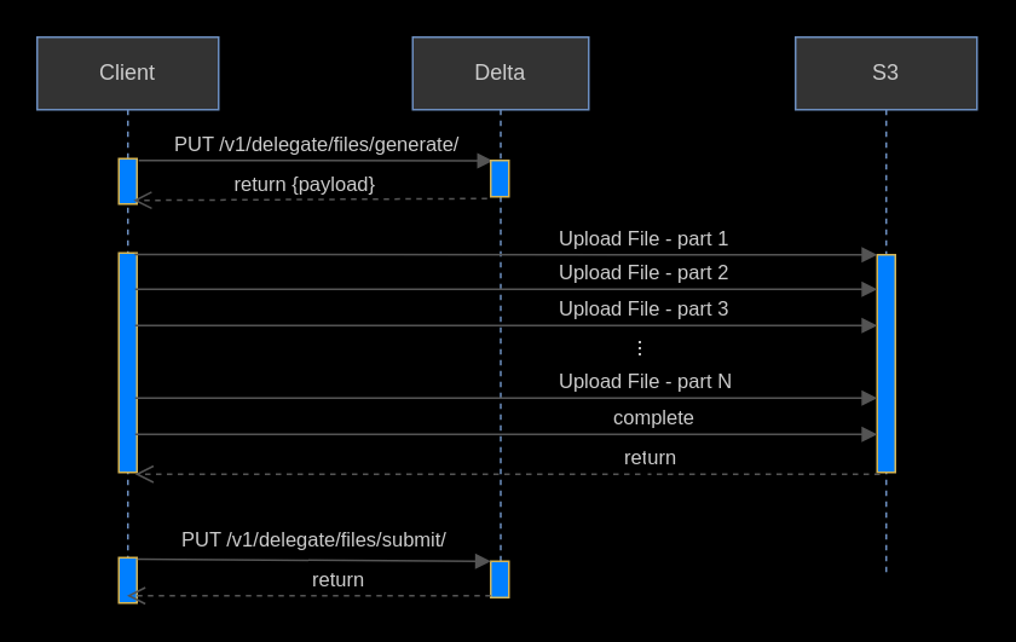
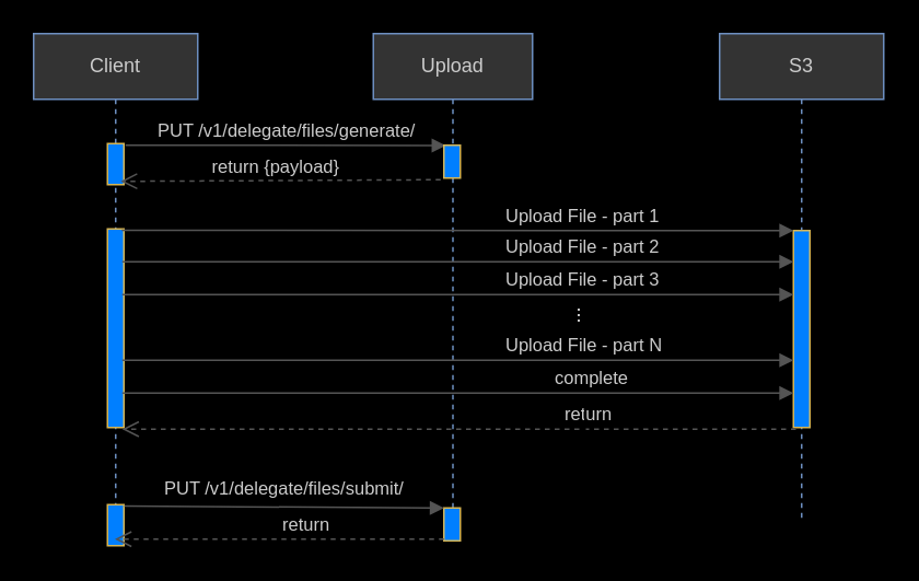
  <mxCell id="0" />
  <mxCell id="1" parent="0" />
  <mxCell id="2" value="Client" style="shape=umlLifeline;perimeter=lifelinePerimeter;whiteSpace=wrap;html=1;container=1;collapsible=0;recursiveResize=0;outlineConnect=0;fillColor=#333333;strokeColor=#6c8ebf;fontColor=#CCCCCC;" vertex="1" parent="1"><mxGeometry x="20" y="20" width="100" height="312" as="geometry" /></mxCell>
  <mxCell id="3" value="" style="html=1;points=[];perimeter=orthogonalPerimeter;fillColor=#007FFF;strokeColor=#d6b656;fontColor=#CCCCCC;" vertex="1" parent="2"><mxGeometry x="45" y="67" width="10" height="25" as="geometry" /></mxCell>
  <mxCell id="4" value="" style="html=1;points=[];perimeter=orthogonalPerimeter;fillColor=#007FFF;strokeColor=#d6b656;fontColor=#CCCCCC;" vertex="1" parent="2"><mxGeometry x="45" y="287" width="10" height="25" as="geometry" /></mxCell>
  <mxCell id="5" value="PUT /v1/delegate/files/generate/" style="html=1;verticalAlign=bottom;endArrow=block;entryX=0;entryY=0;labelBackgroundColor=none;strokeColor=#545454;fontColor=#CCCCCC;align=left;exitX=0.986;exitY=0.993;exitDx=0;exitDy=0;exitPerimeter=0;" edge="1" parent="2"><mxGeometry x="-0.816" relative="1" as="geometry"><mxPoint x="56.0" y="68" as="sourcePoint" /><mxPoint as="offset" /><mxPoint x="251.14" y="68.14" as="targetPoint" /></mxGeometry></mxCell>
  <mxCell id="6" value="return {payload}" style="html=1;verticalAlign=bottom;endArrow=open;dashed=1;endSize=8;exitX=0;exitY=0.95;labelBackgroundColor=none;strokeColor=#545454;fontColor=#CCCCCC;align=left;" edge="1" parent="2"><mxGeometry x="0.446" relative="1" as="geometry"><mxPoint x="53" y="90" as="targetPoint" /><mxPoint x="248" y="89" as="sourcePoint" /><mxPoint as="offset" /></mxGeometry></mxCell>
  <mxCell id="7" value="" style="html=1;points=[];perimeter=orthogonalPerimeter;fillColor=#007FFF;strokeColor=#d6b656;fontColor=#CCCCCC;" vertex="1" parent="2"><mxGeometry x="45" y="119" width="10" height="121" as="geometry" /></mxCell>
- <mxCell id="8" value="Delta" style="shape=umlLifeline;perimeter=lifelinePerimeter;whiteSpace=wrap;html=1;container=1;collapsible=0;recursiveResize=0;outlineConnect=0;fillColor=#333333;strokeColor=#6c8ebf;fontColor=#CCCCCC;" vertex="1" parent="1"><mxGeometry x="227" y="20" width="97" height="299" as="geometry" /></mxCell>
+ <mxCell id="8" value="Upload" style="shape=umlLifeline;perimeter=lifelinePerimeter;whiteSpace=wrap;html=1;container=1;collapsible=0;recursiveResize=0;outlineConnect=0;fillColor=#333333;strokeColor=#6c8ebf;fontColor=#CCCCCC;" vertex="1" parent="1"><mxGeometry x="227" y="20" width="97" height="299" as="geometry" /></mxCell>
  <mxCell id="9" value="" style="html=1;points=[];perimeter=orthogonalPerimeter;fillColor=#007FFF;strokeColor=#d6b656;fontColor=#007FFF;" vertex="1" parent="8"><mxGeometry x="43" y="68" width="10" height="20" as="geometry" /></mxCell>
  <mxCell id="10" value="" style="html=1;points=[];perimeter=orthogonalPerimeter;fillColor=#007FFF;strokeColor=#d6b656;fontColor=#007FFF;" vertex="1" parent="8"><mxGeometry x="43" y="289" width="10" height="20" as="geometry" /></mxCell>
  <mxCell id="11" value="S3" style="shape=umlLifeline;perimeter=lifelinePerimeter;whiteSpace=wrap;html=1;container=1;collapsible=0;recursiveResize=0;outlineConnect=0;fillColor=#333333;strokeColor=#6c8ebf;fontColor=#CCCCCC;" vertex="1" parent="1"><mxGeometry x="438" y="20" width="100" height="295" as="geometry" /></mxCell>
  <mxCell id="12" value="" style="html=1;points=[];perimeter=orthogonalPerimeter;fillColor=#007FFF;strokeColor=#d6b656;fontColor=#CCCCCC;" vertex="1" parent="11"><mxGeometry x="45" y="120" width="10" height="120" as="geometry" /></mxCell>
  <mxCell id="13" value="Upload File - part 1" style="html=1;verticalAlign=bottom;endArrow=block;entryX=0;entryY=0;labelBackgroundColor=none;strokeColor=#545454;fontColor=#CCCCCC;align=left;exitX=0.871;exitY=0.993;exitDx=0;exitDy=0;exitPerimeter=0;" edge="1" parent="1" target="12"><mxGeometry x="0.133" relative="1" as="geometry"><mxPoint x="73.71" y="139.86" as="sourcePoint" /><mxPoint as="offset" /></mxGeometry></mxCell>
  <mxCell id="14" value="return" style="html=1;verticalAlign=bottom;endArrow=open;dashed=1;endSize=8;labelBackgroundColor=none;strokeColor=#545454;fontColor=#CCCCCC;align=left;" edge="1" parent="1"><mxGeometry x="-0.301" relative="1" as="geometry"><mxPoint x="74" y="261" as="targetPoint" /><mxPoint as="offset" /><mxPoint x="484.5" y="261" as="sourcePoint" /></mxGeometry></mxCell>
  <mxCell id="15" value="PUT /v1/delegate/files/submit/" style="html=1;verticalAlign=bottom;endArrow=block;entryX=0;entryY=0;labelBackgroundColor=none;strokeColor=#545454;fontColor=#CCCCCC;align=left;exitX=1.031;exitY=0.035;exitDx=0;exitDy=0;exitPerimeter=0;" edge="1" parent="1" source="4" target="10"><mxGeometry x="-0.768" y="2" relative="1" as="geometry"><mxPoint x="153" y="180" as="sourcePoint" /><mxPoint as="offset" /></mxGeometry></mxCell>
  <mxCell id="16" value="return" style="html=1;verticalAlign=bottom;endArrow=open;dashed=1;endSize=8;exitX=0;exitY=0.95;labelBackgroundColor=none;strokeColor=#545454;fontColor=#CCCCCC;align=left;" edge="1" parent="1" source="10" target="2"><mxGeometry relative="1" as="geometry"><mxPoint x="75" y="261" as="targetPoint" /></mxGeometry></mxCell>
  <mxCell id="17" value="Upload File - part 2" style="html=1;verticalAlign=bottom;endArrow=block;entryX=0;entryY=0;labelBackgroundColor=none;strokeColor=#545454;fontColor=#CCCCCC;align=left;exitX=0.871;exitY=0.993;exitDx=0;exitDy=0;exitPerimeter=0;" edge="1" parent="1"><mxGeometry x="0.133" relative="1" as="geometry"><mxPoint x="74" y="159" as="sourcePoint" /><mxPoint as="offset" /><mxPoint x="483" y="159" as="targetPoint" /></mxGeometry></mxCell>
  <mxCell id="18" value="Upload File - part 3" style="html=1;verticalAlign=bottom;endArrow=block;entryX=0;entryY=0;labelBackgroundColor=none;strokeColor=#545454;fontColor=#CCCCCC;align=left;exitX=0.871;exitY=0.993;exitDx=0;exitDy=0;exitPerimeter=0;" edge="1" parent="1"><mxGeometry x="0.133" relative="1" as="geometry"><mxPoint x="74" y="179" as="sourcePoint" /><mxPoint as="offset" /><mxPoint x="483" y="179" as="targetPoint" /></mxGeometry></mxCell>
  <mxCell id="19" value="Upload File - part N" style="html=1;verticalAlign=bottom;endArrow=block;entryX=0;entryY=0;labelBackgroundColor=none;strokeColor=#545454;fontColor=#CCCCCC;align=left;exitX=0.871;exitY=0.993;exitDx=0;exitDy=0;exitPerimeter=0;" edge="1" parent="1"><mxGeometry x="0.133" relative="1" as="geometry"><mxPoint x="74" y="219" as="sourcePoint" /><mxPoint as="offset" /><mxPoint x="483" y="219" as="targetPoint" /></mxGeometry></mxCell>
  <mxCell id="20" value="" style="edgeStyle=orthogonalEdgeStyle;rounded=0;orthogonalLoop=1;jettySize=auto;html=1;" edge="1" parent="1" source="21"><mxGeometry relative="1" as="geometry"><mxPoint x="356" y="272" as="targetPoint" /></mxGeometry></mxCell>
  <mxCell id="21" value="&lt;font color=&quot;#e6e6e6&quot;&gt;...&lt;/font&gt;" style="text;html=1;align=center;verticalAlign=middle;whiteSpace=wrap;rounded=0;rotation=90;" vertex="1" parent="1"><mxGeometry x="326" y="177" width="60" height="30" as="geometry" /></mxCell>
  <mxCell id="22" value="complete" style="html=1;verticalAlign=bottom;endArrow=block;entryX=0;entryY=0;labelBackgroundColor=none;strokeColor=#545454;fontColor=#CCCCCC;align=left;exitX=0.871;exitY=0.993;exitDx=0;exitDy=0;exitPerimeter=0;" edge="1" parent="1"><mxGeometry x="0.281" relative="1" as="geometry"><mxPoint x="74" y="239" as="sourcePoint" /><mxPoint as="offset" /><mxPoint x="483" y="239" as="targetPoint" /></mxGeometry></mxCell>
